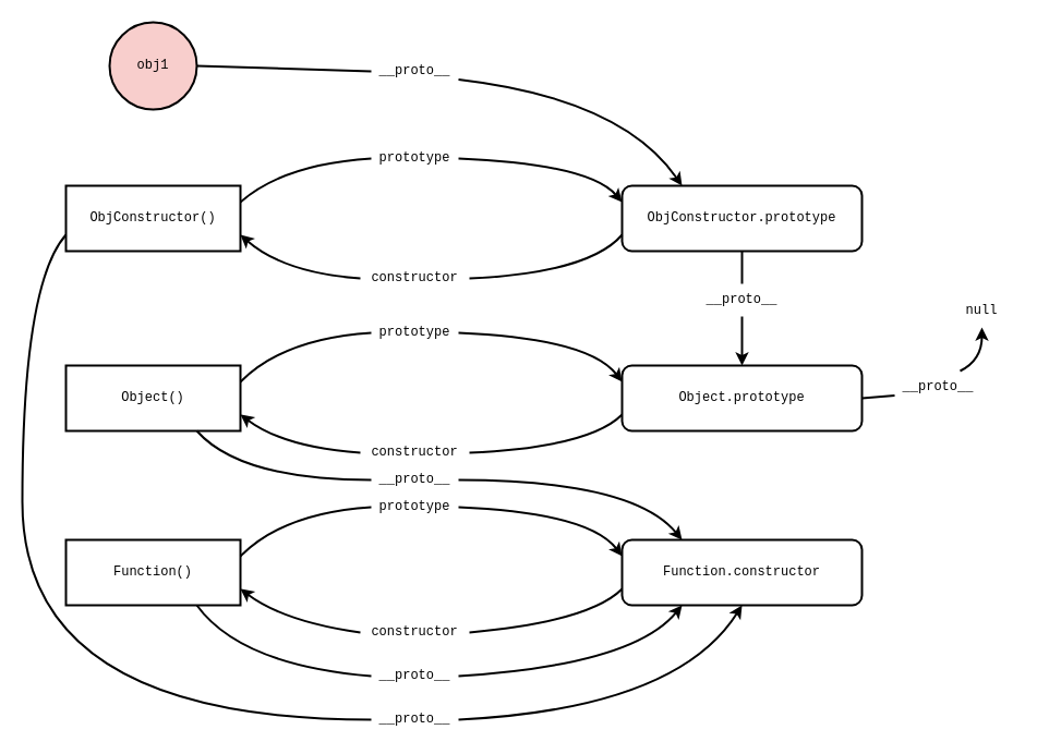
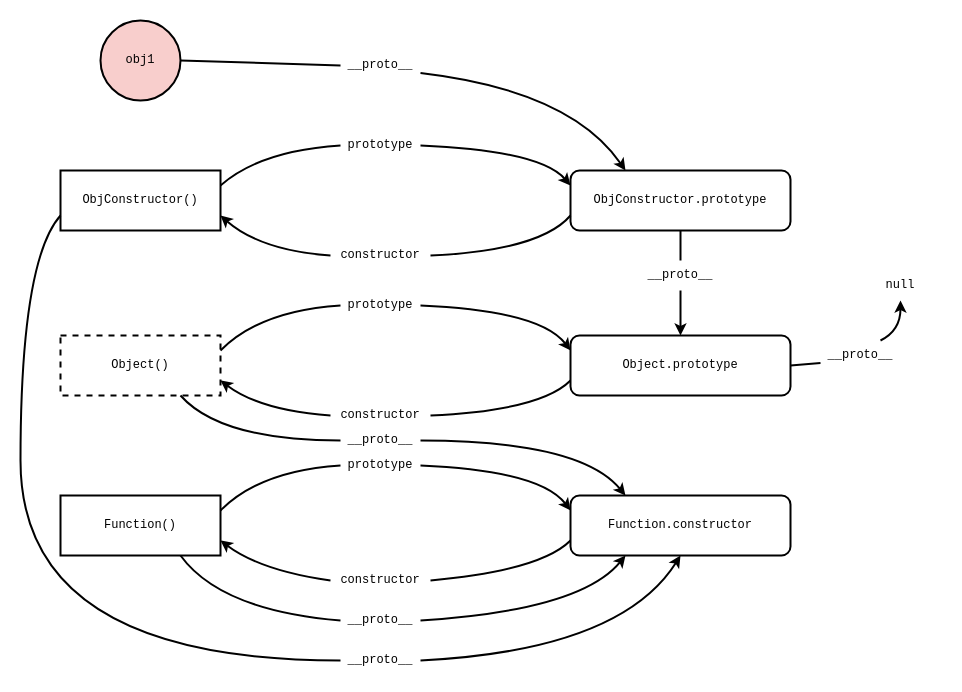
  <mxCell id="0" />
  <mxCell id="1" parent="0" />
  <mxCell id="2" value="obj1" style="ellipse;whiteSpace=wrap;html=1;aspect=fixed;strokeWidth=2;fontFamily=Courier New;fillColor=#f8cecc;" parent="1" vertex="1"><mxGeometry x="100" y="20" width="80" height="80" as="geometry" /></mxCell>
  <mxCell id="3" value="ObjConstructor.prototype" style="rounded=1;whiteSpace=wrap;html=1;strokeWidth=2;fontFamily=Courier New;" parent="1" vertex="1"><mxGeometry x="570" y="170" width="220" height="60" as="geometry" /></mxCell>
  <mxCell id="4" value="ObjConstructor()" style="rounded=0;whiteSpace=wrap;html=1;strokeWidth=2;fontFamily=Courier New;" parent="1" vertex="1"><mxGeometry x="60" y="170" width="160" height="60" as="geometry" /></mxCell>
  <mxCell id="5" value="" style="curved=1;endArrow=classic;html=1;rounded=0;exitX=1;exitY=0.75;exitDx=0;exitDy=0;entryX=0.25;entryY=0;entryDx=0;entryDy=0;startArrow=none;strokeWidth=2;fontFamily=Courier New;" parent="1" source="6" target="3" edge="1"><mxGeometry width="50" height="50" relative="1" as="geometry"><mxPoint x="400" y="280" as="sourcePoint" /><mxPoint x="450" y="230" as="targetPoint" /><Array as="points"><mxPoint x="570" y="90" /></Array></mxGeometry></mxCell>
  <mxCell id="6" value="__proto__" style="text;html=1;strokeColor=none;fillColor=none;align=center;verticalAlign=middle;whiteSpace=wrap;rounded=0;strokeWidth=2;fontFamily=Courier New;" parent="1" vertex="1"><mxGeometry x="340" y="50" width="80" height="30" as="geometry" /></mxCell>
  <mxCell id="7" value="" style="curved=1;endArrow=none;html=1;rounded=0;exitX=1;exitY=0.5;exitDx=0;exitDy=0;entryX=0;entryY=0.5;entryDx=0;entryDy=0;strokeWidth=2;fontFamily=Courier New;" parent="1" source="2" target="6" edge="1"><mxGeometry width="50" height="50" relative="1" as="geometry"><mxPoint x="140" y="60" as="sourcePoint" /><mxPoint x="660" y="125" as="targetPoint" /><Array as="points" /></mxGeometry></mxCell>
  <mxCell id="8" value="" style="curved=1;endArrow=classic;html=1;rounded=0;exitX=1;exitY=0.5;exitDx=0;exitDy=0;entryX=0;entryY=0.25;entryDx=0;entryDy=0;startArrow=none;strokeWidth=2;fontFamily=Courier New;" parent="1" source="9" target="3" edge="1"><mxGeometry width="50" height="50" relative="1" as="geometry"><mxPoint x="400" y="280" as="sourcePoint" /><mxPoint x="450" y="230" as="targetPoint" /><Array as="points"><mxPoint x="540" y="150" /></Array></mxGeometry></mxCell>
  <mxCell id="9" value="prototype" style="text;html=1;strokeColor=none;fillColor=none;align=center;verticalAlign=middle;whiteSpace=wrap;rounded=0;strokeWidth=2;fontFamily=Courier New;" parent="1" vertex="1"><mxGeometry x="340" y="130" width="80" height="30" as="geometry" /></mxCell>
  <mxCell id="10" value="" style="curved=1;endArrow=none;html=1;rounded=0;exitX=1;exitY=0.25;exitDx=0;exitDy=0;entryX=0;entryY=0.5;entryDx=0;entryDy=0;strokeWidth=2;fontFamily=Courier New;" parent="1" source="4" target="9" edge="1"><mxGeometry width="50" height="50" relative="1" as="geometry"><mxPoint x="180" y="210" as="sourcePoint" /><mxPoint x="660" y="155" as="targetPoint" /><Array as="points"><mxPoint x="260" y="150" /></Array></mxGeometry></mxCell>
  <mxCell id="11" value="" style="curved=1;endArrow=classic;html=1;rounded=0;entryX=1;entryY=0.75;entryDx=0;entryDy=0;exitX=0;exitY=0.5;exitDx=0;exitDy=0;startArrow=none;strokeWidth=2;fontFamily=Courier New;" parent="1" source="12" target="4" edge="1"><mxGeometry width="50" height="50" relative="1" as="geometry"><mxPoint x="400" y="280" as="sourcePoint" /><mxPoint x="450" y="230" as="targetPoint" /><Array as="points"><mxPoint x="260" y="250" /></Array></mxGeometry></mxCell>
  <mxCell id="12" value="constructor" style="text;html=1;strokeColor=none;fillColor=none;align=center;verticalAlign=middle;whiteSpace=wrap;rounded=0;strokeWidth=2;fontFamily=Courier New;" parent="1" vertex="1"><mxGeometry x="330" y="240" width="100" height="30" as="geometry" /></mxCell>
  <mxCell id="13" value="" style="curved=1;endArrow=none;html=1;rounded=0;entryX=1;entryY=0.5;entryDx=0;entryDy=0;exitX=0;exitY=0.75;exitDx=0;exitDy=0;strokeWidth=2;fontFamily=Courier New;" parent="1" source="3" target="12" edge="1"><mxGeometry width="50" height="50" relative="1" as="geometry"><mxPoint x="690" y="170" as="sourcePoint" /><mxPoint x="180" y="225" as="targetPoint" /><Array as="points"><mxPoint x="540" y="250" /></Array></mxGeometry></mxCell>
  <mxCell id="14" value="Object.prototype" style="rounded=1;whiteSpace=wrap;html=1;strokeWidth=2;fontFamily=Courier New;" vertex="1" parent="1"><mxGeometry x="570" y="335" width="220" height="60" as="geometry" /></mxCell>
- <mxCell id="15" value="Object()" style="rounded=0;whiteSpace=wrap;html=1;strokeWidth=2;fontFamily=Courier New;" vertex="1" parent="1"><mxGeometry x="60" y="335" width="160" height="60" as="geometry" /></mxCell>
+ <mxCell id="15" value="Object()" style="rounded=0;whiteSpace=wrap;html=1;strokeWidth=2;fontFamily=Courier New;dashed=1;" vertex="1" parent="1"><mxGeometry x="60" y="335" width="160" height="60" as="geometry" /></mxCell>
  <mxCell id="16" value="" style="curved=1;endArrow=classic;html=1;rounded=0;exitX=1;exitY=0.5;exitDx=0;exitDy=0;entryX=0;entryY=0.25;entryDx=0;entryDy=0;startArrow=none;strokeWidth=2;fontFamily=Courier New;" edge="1" parent="1" source="17" target="14"><mxGeometry width="50" height="50" relative="1" as="geometry"><mxPoint x="400" y="445" as="sourcePoint" /><mxPoint x="450" y="395" as="targetPoint" /><Array as="points"><mxPoint x="540" y="310" /></Array></mxGeometry></mxCell>
  <mxCell id="17" value="prototype" style="text;html=1;strokeColor=none;fillColor=none;align=center;verticalAlign=middle;whiteSpace=wrap;rounded=0;strokeWidth=2;fontFamily=Courier New;" vertex="1" parent="1"><mxGeometry x="340" y="290" width="80" height="30" as="geometry" /></mxCell>
  <mxCell id="18" value="" style="curved=1;endArrow=none;html=1;rounded=0;exitX=1;exitY=0.25;exitDx=0;exitDy=0;entryX=0;entryY=0.5;entryDx=0;entryDy=0;strokeWidth=2;fontFamily=Courier New;" edge="1" parent="1" source="15" target="17"><mxGeometry width="50" height="50" relative="1" as="geometry"><mxPoint x="180" y="375" as="sourcePoint" /><mxPoint x="660" y="320" as="targetPoint" /><Array as="points"><mxPoint x="260" y="310" /></Array></mxGeometry></mxCell>
  <mxCell id="19" value="" style="curved=1;endArrow=classic;html=1;rounded=0;entryX=1;entryY=0.75;entryDx=0;entryDy=0;exitX=0;exitY=0.5;exitDx=0;exitDy=0;startArrow=none;strokeWidth=2;fontFamily=Courier New;" edge="1" parent="1" source="20" target="15"><mxGeometry width="50" height="50" relative="1" as="geometry"><mxPoint x="400" y="445" as="sourcePoint" /><mxPoint x="450" y="395" as="targetPoint" /><Array as="points"><mxPoint x="260" y="410" /></Array></mxGeometry></mxCell>
  <mxCell id="20" value="constructor" style="text;html=1;strokeColor=none;fillColor=none;align=center;verticalAlign=middle;whiteSpace=wrap;rounded=0;strokeWidth=2;fontFamily=Courier New;" vertex="1" parent="1"><mxGeometry x="330" y="400" width="100" height="30" as="geometry" /></mxCell>
  <mxCell id="21" value="" style="curved=1;endArrow=none;html=1;rounded=0;entryX=1;entryY=0.5;entryDx=0;entryDy=0;exitX=0;exitY=0.75;exitDx=0;exitDy=0;strokeWidth=2;fontFamily=Courier New;" edge="1" parent="1" source="14" target="20"><mxGeometry width="50" height="50" relative="1" as="geometry"><mxPoint x="690" y="335" as="sourcePoint" /><mxPoint x="180" y="390" as="targetPoint" /><Array as="points"><mxPoint x="540" y="410" /></Array></mxGeometry></mxCell>
  <mxCell id="22" value="" style="curved=1;endArrow=classic;html=1;rounded=0;exitX=0.5;exitY=1;exitDx=0;exitDy=0;entryX=0.5;entryY=0;entryDx=0;entryDy=0;startArrow=none;strokeWidth=2;fontFamily=Courier New;" edge="1" parent="1" source="23" target="14"><mxGeometry width="50" height="50" relative="1" as="geometry"><mxPoint x="620" y="275" as="sourcePoint" /><mxPoint x="766" y="320" as="targetPoint" /></mxGeometry></mxCell>
  <mxCell id="23" value="__proto__" style="text;html=1;strokeColor=none;fillColor=none;align=center;verticalAlign=middle;whiteSpace=wrap;rounded=0;strokeWidth=2;fontFamily=Courier New;" vertex="1" parent="1"><mxGeometry x="640" y="260" width="80" height="30" as="geometry" /></mxCell>
  <mxCell id="24" value="" style="curved=1;endArrow=none;html=1;rounded=0;exitX=0.5;exitY=1;exitDx=0;exitDy=0;entryX=0.5;entryY=0;entryDx=0;entryDy=0;startArrow=none;strokeWidth=2;fontFamily=Courier New;" edge="1" parent="1" source="3" target="23"><mxGeometry width="50" height="50" relative="1" as="geometry"><mxPoint x="680" y="230" as="sourcePoint" /><mxPoint x="680" y="335" as="targetPoint" /></mxGeometry></mxCell>
  <mxCell id="25" value="null" style="text;html=1;strokeColor=none;fillColor=none;align=center;verticalAlign=middle;whiteSpace=wrap;rounded=0;strokeWidth=2;fontFamily=Courier New;" vertex="1" parent="1"><mxGeometry x="860" y="270" width="80" height="30" as="geometry" /></mxCell>
  <mxCell id="26" value="" style="curved=1;endArrow=classic;html=1;rounded=0;exitX=0.75;exitY=0;exitDx=0;exitDy=0;entryX=0.5;entryY=1;entryDx=0;entryDy=0;startArrow=none;strokeWidth=2;fontFamily=Courier New;" edge="1" parent="1" source="27" target="25"><mxGeometry width="50" height="50" relative="1" as="geometry"><mxPoint x="434" y="315" as="sourcePoint" /><mxPoint x="580" y="360" as="targetPoint" /><Array as="points"><mxPoint x="900" y="330" /></Array></mxGeometry></mxCell>
  <mxCell id="27" value="__proto__" style="text;html=1;strokeColor=none;fillColor=none;align=center;verticalAlign=middle;whiteSpace=wrap;rounded=0;strokeWidth=2;fontFamily=Courier New;" vertex="1" parent="1"><mxGeometry x="820" y="340" width="80" height="30" as="geometry" /></mxCell>
  <mxCell id="28" value="" style="curved=1;endArrow=none;html=1;rounded=0;exitX=1;exitY=0.5;exitDx=0;exitDy=0;entryX=0;entryY=0.75;entryDx=0;entryDy=0;startArrow=none;strokeWidth=2;fontFamily=Courier New;" edge="1" parent="1" source="14" target="27"><mxGeometry width="50" height="50" relative="1" as="geometry"><mxPoint x="790" y="365" as="sourcePoint" /><mxPoint x="900" y="300" as="targetPoint" /><Array as="points" /></mxGeometry></mxCell>
  <mxCell id="29" value="Function.constructor" style="rounded=1;whiteSpace=wrap;html=1;strokeWidth=2;fontFamily=Courier New;" vertex="1" parent="1"><mxGeometry x="570" y="495" width="220" height="60" as="geometry" /></mxCell>
  <mxCell id="30" value="Function()" style="rounded=0;whiteSpace=wrap;html=1;strokeWidth=2;fontFamily=Courier New;" vertex="1" parent="1"><mxGeometry x="60" y="495" width="160" height="60" as="geometry" /></mxCell>
  <mxCell id="31" value="" style="curved=1;endArrow=classic;html=1;rounded=0;exitX=1;exitY=0.5;exitDx=0;exitDy=0;entryX=0;entryY=0.25;entryDx=0;entryDy=0;startArrow=none;strokeWidth=2;fontFamily=Courier New;" edge="1" parent="1" source="32" target="29"><mxGeometry width="50" height="50" relative="1" as="geometry"><mxPoint x="400" y="605" as="sourcePoint" /><mxPoint x="450" y="555" as="targetPoint" /><Array as="points"><mxPoint x="540" y="470" /></Array></mxGeometry></mxCell>
  <mxCell id="32" value="prototype" style="text;html=1;strokeColor=none;fillColor=none;align=center;verticalAlign=middle;whiteSpace=wrap;rounded=0;strokeWidth=2;fontFamily=Courier New;" vertex="1" parent="1"><mxGeometry x="340" y="450" width="80" height="30" as="geometry" /></mxCell>
  <mxCell id="33" value="" style="curved=1;endArrow=none;html=1;rounded=0;exitX=1;exitY=0.25;exitDx=0;exitDy=0;entryX=0;entryY=0.5;entryDx=0;entryDy=0;strokeWidth=2;fontFamily=Courier New;" edge="1" parent="1" source="30" target="32"><mxGeometry width="50" height="50" relative="1" as="geometry"><mxPoint x="180" y="535" as="sourcePoint" /><mxPoint x="660" y="480" as="targetPoint" /><Array as="points"><mxPoint x="260" y="470" /></Array></mxGeometry></mxCell>
  <mxCell id="34" value="" style="curved=1;endArrow=classic;html=1;rounded=0;entryX=1;entryY=0.75;entryDx=0;entryDy=0;exitX=0;exitY=0.5;exitDx=0;exitDy=0;startArrow=none;strokeWidth=2;fontFamily=Courier New;" edge="1" parent="1" source="35" target="30"><mxGeometry width="50" height="50" relative="1" as="geometry"><mxPoint x="400" y="605" as="sourcePoint" /><mxPoint x="450" y="555" as="targetPoint" /><Array as="points"><mxPoint x="260" y="570" /></Array></mxGeometry></mxCell>
  <mxCell id="35" value="constructor" style="text;html=1;strokeColor=none;fillColor=none;align=center;verticalAlign=middle;whiteSpace=wrap;rounded=0;strokeWidth=2;fontFamily=Courier New;" vertex="1" parent="1"><mxGeometry x="330" y="565" width="100" height="30" as="geometry" /></mxCell>
  <mxCell id="36" value="" style="curved=1;endArrow=none;html=1;rounded=0;entryX=1;entryY=0.5;entryDx=0;entryDy=0;exitX=0;exitY=0.75;exitDx=0;exitDy=0;strokeWidth=2;fontFamily=Courier New;" edge="1" parent="1" source="29" target="35"><mxGeometry width="50" height="50" relative="1" as="geometry"><mxPoint x="690" y="495" as="sourcePoint" /><mxPoint x="180" y="550" as="targetPoint" /><Array as="points"><mxPoint x="540" y="570" /></Array></mxGeometry></mxCell>
  <mxCell id="37" value="" style="curved=1;endArrow=classic;html=1;rounded=0;exitX=1;exitY=0.5;exitDx=0;exitDy=0;entryX=0.25;entryY=0;entryDx=0;entryDy=0;startArrow=none;strokeWidth=2;fontFamily=Courier New;" edge="1" parent="1" target="29" source="38"><mxGeometry width="50" height="50" relative="1" as="geometry"><mxPoint x="680" y="450" as="sourcePoint" /><mxPoint x="766" y="480" as="targetPoint" /><Array as="points"><mxPoint x="580" y="440" /></Array></mxGeometry></mxCell>
  <mxCell id="38" value="__proto__" style="text;html=1;strokeColor=none;fillColor=none;align=center;verticalAlign=middle;whiteSpace=wrap;rounded=0;strokeWidth=2;fontFamily=Courier New;" vertex="1" parent="1"><mxGeometry x="340" y="430" width="80" height="20" as="geometry" /></mxCell>
  <mxCell id="39" value="" style="curved=1;endArrow=none;html=1;rounded=0;exitX=0.75;exitY=1;exitDx=0;exitDy=0;entryX=0;entryY=0.5;entryDx=0;entryDy=0;startArrow=none;strokeWidth=2;fontFamily=Courier New;" edge="1" parent="1" source="15" target="38"><mxGeometry width="50" height="50" relative="1" as="geometry"><mxPoint x="180" y="395" as="sourcePoint" /><mxPoint x="625" y="495" as="targetPoint" /><Array as="points"><mxPoint x="220" y="440" /></Array></mxGeometry></mxCell>
  <mxCell id="40" value="" style="curved=1;endArrow=classic;html=1;rounded=0;exitX=1;exitY=0.5;exitDx=0;exitDy=0;entryX=0.25;entryY=1;entryDx=0;entryDy=0;startArrow=none;strokeWidth=2;fontFamily=Courier New;" edge="1" parent="1" source="41" target="29"><mxGeometry width="50" height="50" relative="1" as="geometry"><mxPoint x="434" y="450" as="sourcePoint" /><mxPoint x="635" y="505" as="targetPoint" /><Array as="points"><mxPoint x="580" y="610" /></Array></mxGeometry></mxCell>
  <mxCell id="41" value="__proto__" style="text;html=1;strokeColor=none;fillColor=none;align=center;verticalAlign=middle;whiteSpace=wrap;rounded=0;strokeWidth=2;fontFamily=Courier New;" vertex="1" parent="1"><mxGeometry x="340" y="610" width="80" height="20" as="geometry" /></mxCell>
  <mxCell id="42" value="" style="curved=1;endArrow=none;html=1;rounded=0;exitX=0.75;exitY=1;exitDx=0;exitDy=0;startArrow=none;strokeWidth=2;fontFamily=Courier New;entryX=0;entryY=0.5;entryDx=0;entryDy=0;" edge="1" parent="1" source="30" target="41"><mxGeometry width="50" height="50" relative="1" as="geometry"><mxPoint x="180" y="555" as="sourcePoint" /><mxPoint x="300" y="650" as="targetPoint" /><Array as="points"><mxPoint x="220" y="610" /></Array></mxGeometry></mxCell>
  <mxCell id="43" value="" style="curved=1;endArrow=classic;html=1;rounded=0;exitX=1;exitY=0.5;exitDx=0;exitDy=0;entryX=0.5;entryY=1;entryDx=0;entryDy=0;startArrow=none;strokeWidth=2;fontFamily=Courier New;" edge="1" parent="1" source="44" target="29"><mxGeometry width="50" height="50" relative="1" as="geometry"><mxPoint x="430" y="450" as="sourcePoint" /><mxPoint x="635" y="505" as="targetPoint" /><Array as="points"><mxPoint x="620" y="650" /></Array></mxGeometry></mxCell>
  <mxCell id="44" value="__proto__" style="text;html=1;strokeColor=none;fillColor=none;align=center;verticalAlign=middle;whiteSpace=wrap;rounded=0;strokeWidth=2;fontFamily=Courier New;" vertex="1" parent="1"><mxGeometry x="340" y="650" width="80" height="20" as="geometry" /></mxCell>
  <mxCell id="45" value="" style="curved=1;endArrow=none;html=1;rounded=0;exitX=0;exitY=0.75;exitDx=0;exitDy=0;entryX=0;entryY=0.5;entryDx=0;entryDy=0;startArrow=none;strokeWidth=2;fontFamily=Courier New;" edge="1" parent="1" source="4" target="44"><mxGeometry width="50" height="50" relative="1" as="geometry"><mxPoint x="60" y="215" as="sourcePoint" /><mxPoint x="680" y="555" as="targetPoint" /><Array as="points"><mxPoint y="260" x="20" /><mxPoint y="660" x="20" /></Array></mxGeometry></mxCell>
